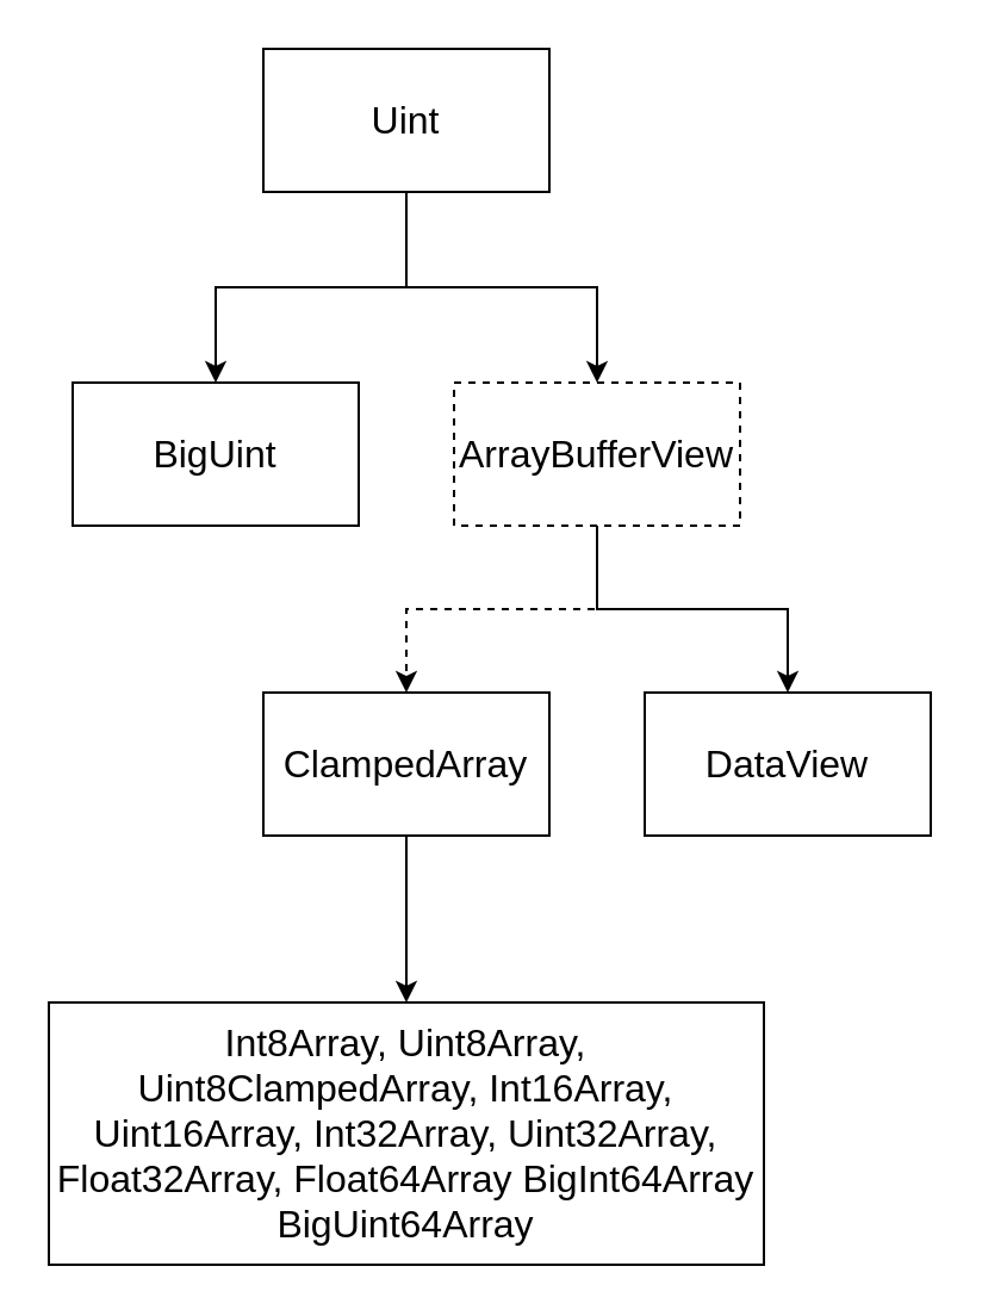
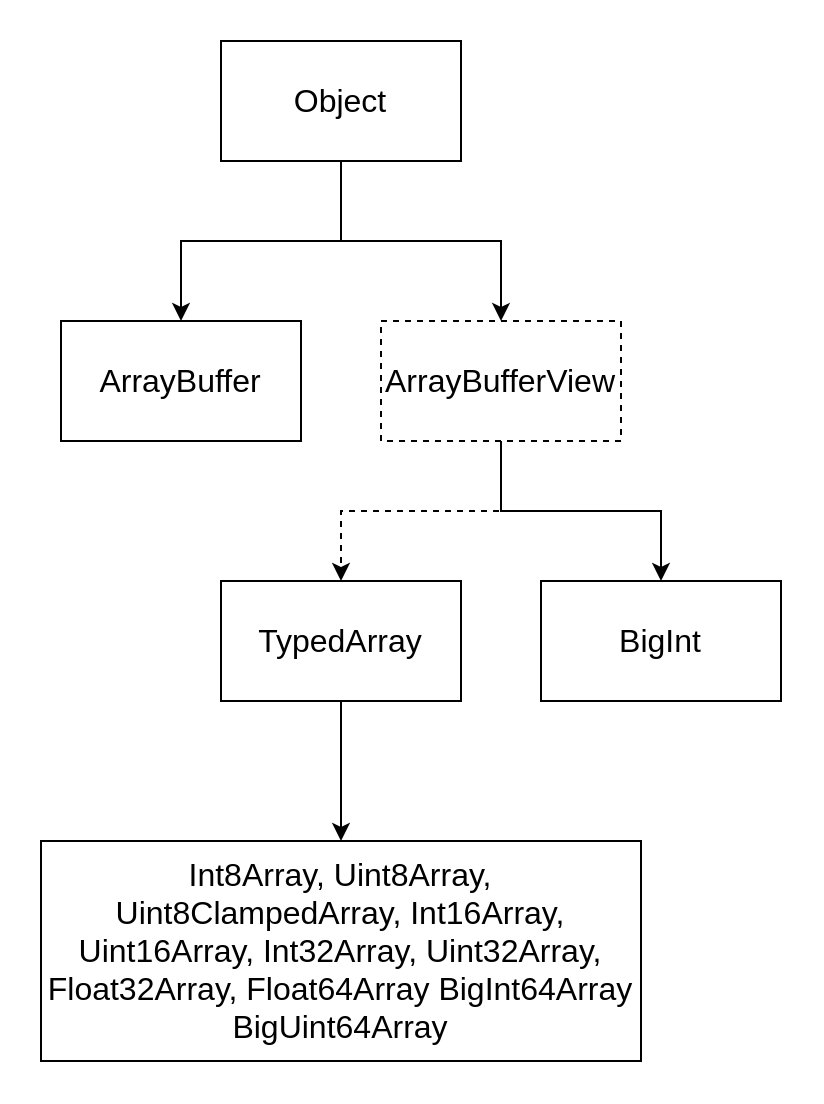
  <mxCell id="0" />
  <mxCell id="1" parent="0" />
  <mxCell id="2" value="" style="edgeStyle=orthogonalEdgeStyle;rounded=0;orthogonalLoop=1;jettySize=auto;html=1;fontSize=16;" edge="1" parent="1" source="4" target="5"><mxGeometry relative="1" as="geometry" /></mxCell>
  <mxCell id="3" value="" style="edgeStyle=orthogonalEdgeStyle;rounded=0;orthogonalLoop=1;jettySize=auto;html=1;fontSize=16;" edge="1" parent="1" source="4" target="8"><mxGeometry relative="1" as="geometry" /></mxCell>
- <mxCell id="4" value="Uint" style="rounded=0;whiteSpace=wrap;html=1;fontSize=16;" vertex="1" parent="1"><mxGeometry x="110" y="20" width="120" height="60" as="geometry" /></mxCell>
- <mxCell id="5" value="BigUint" style="rounded=0;whiteSpace=wrap;html=1;fontSize=16;" vertex="1" parent="1"><mxGeometry x="30" y="160" width="120" height="60" as="geometry" /></mxCell>
+ <mxCell id="4" value="Object" style="rounded=0;whiteSpace=wrap;html=1;fontSize=16;" vertex="1" parent="1"><mxGeometry x="110" y="20" width="120" height="60" as="geometry" /></mxCell>
+ <mxCell id="5" value="ArrayBuffer" style="rounded=0;whiteSpace=wrap;html=1;fontSize=16;" vertex="1" parent="1"><mxGeometry x="30" y="160" width="120" height="60" as="geometry" /></mxCell>
  <mxCell id="6" value="" style="edgeStyle=orthogonalEdgeStyle;rounded=0;orthogonalLoop=1;jettySize=auto;html=1;fontSize=16;dashed=1;" edge="1" parent="1" source="8" target="10"><mxGeometry relative="1" as="geometry" /></mxCell>
  <mxCell id="7" value="" style="edgeStyle=orthogonalEdgeStyle;rounded=0;orthogonalLoop=1;jettySize=auto;html=1;fontSize=16;" edge="1" parent="1" source="8" target="11"><mxGeometry relative="1" as="geometry" /></mxCell>
  <mxCell id="8" value="ArrayBufferView" style="rounded=0;whiteSpace=wrap;html=1;fontSize=16;dashed=1;" vertex="1" parent="1"><mxGeometry x="190" y="160" width="120" height="60" as="geometry" /></mxCell>
  <mxCell id="9" value="" style="edgeStyle=orthogonalEdgeStyle;rounded=0;orthogonalLoop=1;jettySize=auto;html=1;fontSize=16;" edge="1" parent="1" source="10" target="12"><mxGeometry relative="1" as="geometry" /></mxCell>
- <mxCell id="10" value="ClampedArray" style="rounded=0;whiteSpace=wrap;html=1;fontSize=16;" vertex="1" parent="1"><mxGeometry x="110" y="290" width="120" height="60" as="geometry" /></mxCell>
- <mxCell id="11" value="DataView" style="rounded=0;whiteSpace=wrap;html=1;fontSize=16;" vertex="1" parent="1"><mxGeometry x="270" y="290" width="120" height="60" as="geometry" /></mxCell>
+ <mxCell id="10" value="TypedArray" style="rounded=0;whiteSpace=wrap;html=1;fontSize=16;" vertex="1" parent="1"><mxGeometry x="110" y="290" width="120" height="60" as="geometry" /></mxCell>
+ <mxCell id="11" value="BigInt" style="rounded=0;whiteSpace=wrap;html=1;fontSize=16;" vertex="1" parent="1"><mxGeometry x="270" y="290" width="120" height="60" as="geometry" /></mxCell>
  <mxCell id="12" value="Int8Array, Uint8Array, Uint8ClampedArray, Int16Array, Uint16Array, Int32Array, Uint32Array, Float32Array, Float64Array BigInt64Array BigUint64Array" style="rounded=0;whiteSpace=wrap;html=1;fontSize=16;" vertex="1" parent="1"><mxGeometry x="20" y="420" width="300" height="110" as="geometry" /></mxCell>
